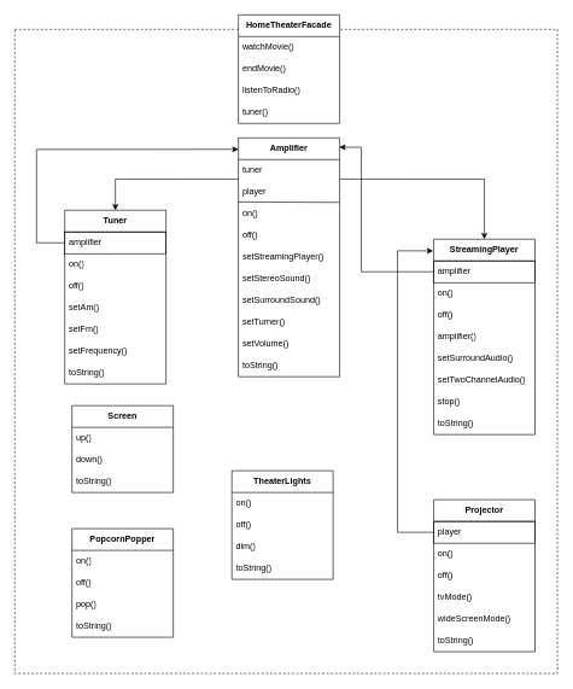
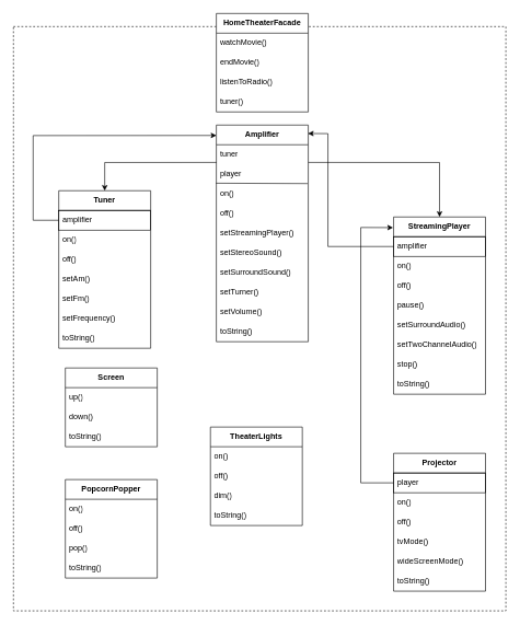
  <mxCell id="0" />
  <mxCell id="1" parent="0" />
  <mxCell id="2" value="" style="rounded=0;whiteSpace=wrap;html=1;fillColor=none;dashed=1;" parent="1" vertex="1"><mxGeometry x="20" y="40" width="750" height="890" as="geometry" /></mxCell>
  <mxCell id="3" value="&lt;b&gt;Tuner&lt;/b&gt;" style="swimlane;fontStyle=0;childLayout=stackLayout;horizontal=1;startSize=30;horizontalStack=0;resizeParent=1;resizeParentMax=0;resizeLast=0;collapsible=1;marginBottom=0;whiteSpace=wrap;html=1;" parent="1" vertex="1"><mxGeometry x="89" y="290" width="140" height="240" as="geometry" /></mxCell>
  <mxCell id="4" value="amplifier" style="text;strokeColor=default;fillColor=none;align=left;verticalAlign=middle;spacingLeft=4;spacingRight=4;overflow=hidden;points=[[0,0.5],[1,0.5]];portConstraint=eastwest;rotatable=0;whiteSpace=wrap;html=1;" parent="3" vertex="1"><mxGeometry y="30" width="140" height="30" as="geometry" /></mxCell>
  <mxCell id="5" value="on()" style="text;strokeColor=none;fillColor=none;align=left;verticalAlign=middle;spacingLeft=4;spacingRight=4;overflow=hidden;points=[[0,0.5],[1,0.5]];portConstraint=eastwest;rotatable=0;whiteSpace=wrap;html=1;" parent="3" vertex="1"><mxGeometry y="60" width="140" height="30" as="geometry" /></mxCell>
  <mxCell id="6" value="off()" style="text;strokeColor=none;fillColor=none;align=left;verticalAlign=middle;spacingLeft=4;spacingRight=4;overflow=hidden;points=[[0,0.5],[1,0.5]];portConstraint=eastwest;rotatable=0;whiteSpace=wrap;html=1;" parent="3" vertex="1"><mxGeometry y="90" width="140" height="30" as="geometry" /></mxCell>
  <mxCell id="7" value="setAm()" style="text;strokeColor=none;fillColor=none;align=left;verticalAlign=middle;spacingLeft=4;spacingRight=4;overflow=hidden;points=[[0,0.5],[1,0.5]];portConstraint=eastwest;rotatable=0;whiteSpace=wrap;html=1;" parent="3" vertex="1"><mxGeometry y="120" width="140" height="30" as="geometry" /></mxCell>
  <mxCell id="8" value="setFm()" style="text;strokeColor=none;fillColor=none;align=left;verticalAlign=middle;spacingLeft=4;spacingRight=4;overflow=hidden;points=[[0,0.5],[1,0.5]];portConstraint=eastwest;rotatable=0;whiteSpace=wrap;html=1;" parent="3" vertex="1"><mxGeometry y="150" width="140" height="30" as="geometry" /></mxCell>
  <mxCell id="9" value="setFrequency()" style="text;strokeColor=none;fillColor=none;align=left;verticalAlign=middle;spacingLeft=4;spacingRight=4;overflow=hidden;points=[[0,0.5],[1,0.5]];portConstraint=eastwest;rotatable=0;whiteSpace=wrap;html=1;" parent="3" vertex="1"><mxGeometry y="180" width="140" height="30" as="geometry" /></mxCell>
  <mxCell id="10" value="toString()" style="text;strokeColor=none;fillColor=none;align=left;verticalAlign=middle;spacingLeft=4;spacingRight=4;overflow=hidden;points=[[0,0.5],[1,0.5]];portConstraint=eastwest;rotatable=0;whiteSpace=wrap;html=1;" parent="3" vertex="1"><mxGeometry y="210" width="140" height="30" as="geometry" /></mxCell>
  <mxCell id="11" value="&lt;b&gt;Amplifier&lt;/b&gt;" style="swimlane;fontStyle=0;childLayout=stackLayout;horizontal=1;startSize=30;horizontalStack=0;resizeParent=1;resizeParentMax=0;resizeLast=0;collapsible=1;marginBottom=0;whiteSpace=wrap;html=1;" parent="1" vertex="1"><mxGeometry x="329" y="190" width="140" height="330" as="geometry" /></mxCell>
  <mxCell id="12" value="tuner" style="text;strokeColor=none;fillColor=none;align=left;verticalAlign=middle;spacingLeft=4;spacingRight=4;overflow=hidden;points=[[0,0.5],[1,0.5]];portConstraint=eastwest;rotatable=0;whiteSpace=wrap;html=1;" parent="11" vertex="1"><mxGeometry y="30" width="140" height="30" as="geometry" /></mxCell>
  <mxCell id="13" value="player" style="text;strokeColor=none;fillColor=none;align=left;verticalAlign=middle;spacingLeft=4;spacingRight=4;overflow=hidden;points=[[0,0.5],[1,0.5]];portConstraint=eastwest;rotatable=0;whiteSpace=wrap;html=1;" parent="11" vertex="1"><mxGeometry y="60" width="140" height="30" as="geometry" /></mxCell>
  <mxCell id="14" value="on()" style="text;strokeColor=none;fillColor=none;align=left;verticalAlign=middle;spacingLeft=4;spacingRight=4;overflow=hidden;points=[[0,0.5],[1,0.5]];portConstraint=eastwest;rotatable=0;whiteSpace=wrap;html=1;" parent="11" vertex="1"><mxGeometry y="90" width="140" height="30" as="geometry" /></mxCell>
  <mxCell id="15" value="off()" style="text;strokeColor=none;fillColor=none;align=left;verticalAlign=middle;spacingLeft=4;spacingRight=4;overflow=hidden;points=[[0,0.5],[1,0.5]];portConstraint=eastwest;rotatable=0;whiteSpace=wrap;html=1;" parent="11" vertex="1"><mxGeometry y="120" width="140" height="30" as="geometry" /></mxCell>
  <mxCell id="16" value="setStreamingPlayer()" style="text;strokeColor=none;fillColor=none;align=left;verticalAlign=middle;spacingLeft=4;spacingRight=4;overflow=hidden;points=[[0,0.5],[1,0.5]];portConstraint=eastwest;rotatable=0;whiteSpace=wrap;html=1;" parent="11" vertex="1"><mxGeometry y="150" width="140" height="30" as="geometry" /></mxCell>
  <mxCell id="17" value="setStereoSound()" style="text;strokeColor=none;fillColor=none;align=left;verticalAlign=middle;spacingLeft=4;spacingRight=4;overflow=hidden;points=[[0,0.5],[1,0.5]];portConstraint=eastwest;rotatable=0;whiteSpace=wrap;html=1;" parent="11" vertex="1"><mxGeometry y="180" width="140" height="30" as="geometry" /></mxCell>
  <mxCell id="18" value="setSurroundSound()" style="text;strokeColor=none;fillColor=none;align=left;verticalAlign=middle;spacingLeft=4;spacingRight=4;overflow=hidden;points=[[0,0.5],[1,0.5]];portConstraint=eastwest;rotatable=0;whiteSpace=wrap;html=1;" parent="11" vertex="1"><mxGeometry y="210" width="140" height="30" as="geometry" /></mxCell>
  <mxCell id="19" value="setTurner()" style="text;strokeColor=none;fillColor=none;align=left;verticalAlign=middle;spacingLeft=4;spacingRight=4;overflow=hidden;points=[[0,0.5],[1,0.5]];portConstraint=eastwest;rotatable=0;whiteSpace=wrap;html=1;" parent="11" vertex="1"><mxGeometry y="240" width="140" height="30" as="geometry" /></mxCell>
  <mxCell id="20" value="setVolume()" style="text;strokeColor=none;fillColor=none;align=left;verticalAlign=middle;spacingLeft=4;spacingRight=4;overflow=hidden;points=[[0,0.5],[1,0.5]];portConstraint=eastwest;rotatable=0;whiteSpace=wrap;html=1;" parent="11" vertex="1"><mxGeometry y="270" width="140" height="30" as="geometry" /></mxCell>
  <mxCell id="21" value="toString()" style="text;strokeColor=none;fillColor=none;align=left;verticalAlign=middle;spacingLeft=4;spacingRight=4;overflow=hidden;points=[[0,0.5],[1,0.5]];portConstraint=eastwest;rotatable=0;whiteSpace=wrap;html=1;" parent="11" vertex="1"><mxGeometry y="300" width="140" height="30" as="geometry" /></mxCell>
  <mxCell id="22" value="" style="endArrow=none;html=1;rounded=0;entryX=0.993;entryY=-0.029;entryDx=0;entryDy=0;entryPerimeter=0;exitX=-0.003;exitY=-0.048;exitDx=0;exitDy=0;exitPerimeter=0;" parent="11" source="14" target="14" edge="1"><mxGeometry width="50" height="50" relative="1" as="geometry"><mxPoint x="-120" y="170" as="sourcePoint" /><mxPoint x="-70" y="120" as="targetPoint" /></mxGeometry></mxCell>
  <mxCell id="23" value="&lt;b&gt;StreamingPlayer&lt;/b&gt;" style="swimlane;fontStyle=0;childLayout=stackLayout;horizontal=1;startSize=30;horizontalStack=0;resizeParent=1;resizeParentMax=0;resizeLast=0;collapsible=1;marginBottom=0;whiteSpace=wrap;html=1;" parent="1" vertex="1"><mxGeometry x="599" y="330" width="140" height="270" as="geometry" /></mxCell>
  <mxCell id="24" value="amplifier" style="text;strokeColor=default;fillColor=none;align=left;verticalAlign=middle;spacingLeft=4;spacingRight=4;overflow=hidden;points=[[0,0.5],[1,0.5]];portConstraint=eastwest;rotatable=0;whiteSpace=wrap;html=1;" parent="23" vertex="1"><mxGeometry y="30" width="140" height="30" as="geometry" /></mxCell>
  <mxCell id="25" value="on()" style="text;strokeColor=none;fillColor=none;align=left;verticalAlign=middle;spacingLeft=4;spacingRight=4;overflow=hidden;points=[[0,0.5],[1,0.5]];portConstraint=eastwest;rotatable=0;whiteSpace=wrap;html=1;" parent="23" vertex="1"><mxGeometry y="60" width="140" height="30" as="geometry" /></mxCell>
  <mxCell id="26" value="off()" style="text;strokeColor=none;fillColor=none;align=left;verticalAlign=middle;spacingLeft=4;spacingRight=4;overflow=hidden;points=[[0,0.5],[1,0.5]];portConstraint=eastwest;rotatable=0;whiteSpace=wrap;html=1;" parent="23" vertex="1"><mxGeometry y="90" width="140" height="30" as="geometry" /></mxCell>
- <mxCell id="27" value="amplifier()" style="text;strokeColor=none;fillColor=none;align=left;verticalAlign=middle;spacingLeft=4;spacingRight=4;overflow=hidden;points=[[0,0.5],[1,0.5]];portConstraint=eastwest;rotatable=0;whiteSpace=wrap;html=1;" parent="23" vertex="1"><mxGeometry y="120" width="140" height="30" as="geometry" /></mxCell>
+ <mxCell id="27" value="pause()" style="text;strokeColor=none;fillColor=none;align=left;verticalAlign=middle;spacingLeft=4;spacingRight=4;overflow=hidden;points=[[0,0.5],[1,0.5]];portConstraint=eastwest;rotatable=0;whiteSpace=wrap;html=1;" parent="23" vertex="1"><mxGeometry y="120" width="140" height="30" as="geometry" /></mxCell>
  <mxCell id="28" value="setSurroundAudio()" style="text;strokeColor=none;fillColor=none;align=left;verticalAlign=middle;spacingLeft=4;spacingRight=4;overflow=hidden;points=[[0,0.5],[1,0.5]];portConstraint=eastwest;rotatable=0;whiteSpace=wrap;html=1;" parent="23" vertex="1"><mxGeometry y="150" width="140" height="30" as="geometry" /></mxCell>
  <mxCell id="29" value="setTwoChannelAudio()" style="text;strokeColor=none;fillColor=none;align=left;verticalAlign=middle;spacingLeft=4;spacingRight=4;overflow=hidden;points=[[0,0.5],[1,0.5]];portConstraint=eastwest;rotatable=0;whiteSpace=wrap;html=1;" parent="23" vertex="1"><mxGeometry y="180" width="140" height="30" as="geometry" /></mxCell>
  <mxCell id="30" value="stop()" style="text;strokeColor=none;fillColor=none;align=left;verticalAlign=middle;spacingLeft=4;spacingRight=4;overflow=hidden;points=[[0,0.5],[1,0.5]];portConstraint=eastwest;rotatable=0;whiteSpace=wrap;html=1;" parent="23" vertex="1"><mxGeometry y="210" width="140" height="30" as="geometry" /></mxCell>
  <mxCell id="31" value="toString()" style="text;strokeColor=none;fillColor=none;align=left;verticalAlign=middle;spacingLeft=4;spacingRight=4;overflow=hidden;points=[[0,0.5],[1,0.5]];portConstraint=eastwest;rotatable=0;whiteSpace=wrap;html=1;" parent="23" vertex="1"><mxGeometry y="240" width="140" height="30" as="geometry" /></mxCell>
  <mxCell id="32" value="&lt;b&gt;Projector&lt;/b&gt;" style="swimlane;fontStyle=0;childLayout=stackLayout;horizontal=1;startSize=30;horizontalStack=0;resizeParent=1;resizeParentMax=0;resizeLast=0;collapsible=1;marginBottom=0;whiteSpace=wrap;html=1;" parent="1" vertex="1"><mxGeometry x="599" y="690" width="140" height="210" as="geometry" /></mxCell>
  <mxCell id="33" value="player" style="text;strokeColor=default;fillColor=none;align=left;verticalAlign=middle;spacingLeft=4;spacingRight=4;overflow=hidden;points=[[0,0.5],[1,0.5]];portConstraint=eastwest;rotatable=0;whiteSpace=wrap;html=1;" parent="32" vertex="1"><mxGeometry y="30" width="140" height="30" as="geometry" /></mxCell>
  <mxCell id="34" value="on()" style="text;strokeColor=none;fillColor=none;align=left;verticalAlign=middle;spacingLeft=4;spacingRight=4;overflow=hidden;points=[[0,0.5],[1,0.5]];portConstraint=eastwest;rotatable=0;whiteSpace=wrap;html=1;" parent="32" vertex="1"><mxGeometry y="60" width="140" height="30" as="geometry" /></mxCell>
  <mxCell id="35" value="off()" style="text;strokeColor=none;fillColor=none;align=left;verticalAlign=middle;spacingLeft=4;spacingRight=4;overflow=hidden;points=[[0,0.5],[1,0.5]];portConstraint=eastwest;rotatable=0;whiteSpace=wrap;html=1;" parent="32" vertex="1"><mxGeometry y="90" width="140" height="30" as="geometry" /></mxCell>
  <mxCell id="36" value="tvMode()" style="text;strokeColor=none;fillColor=none;align=left;verticalAlign=middle;spacingLeft=4;spacingRight=4;overflow=hidden;points=[[0,0.5],[1,0.5]];portConstraint=eastwest;rotatable=0;whiteSpace=wrap;html=1;" parent="32" vertex="1"><mxGeometry y="120" width="140" height="30" as="geometry" /></mxCell>
  <mxCell id="37" value="wideScreenMode()" style="text;strokeColor=none;fillColor=none;align=left;verticalAlign=middle;spacingLeft=4;spacingRight=4;overflow=hidden;points=[[0,0.5],[1,0.5]];portConstraint=eastwest;rotatable=0;whiteSpace=wrap;html=1;" parent="32" vertex="1"><mxGeometry y="150" width="140" height="30" as="geometry" /></mxCell>
  <mxCell id="38" value="toString()" style="text;strokeColor=none;fillColor=none;align=left;verticalAlign=middle;spacingLeft=4;spacingRight=4;overflow=hidden;points=[[0,0.5],[1,0.5]];portConstraint=eastwest;rotatable=0;whiteSpace=wrap;html=1;" parent="32" vertex="1"><mxGeometry y="180" width="140" height="30" as="geometry" /></mxCell>
  <mxCell id="39" value="&lt;b&gt;TheaterLights&lt;/b&gt;" style="swimlane;fontStyle=0;childLayout=stackLayout;horizontal=1;startSize=30;horizontalStack=0;resizeParent=1;resizeParentMax=0;resizeLast=0;collapsible=1;marginBottom=0;whiteSpace=wrap;html=1;" parent="1" vertex="1"><mxGeometry x="320" y="650" width="140" height="150" as="geometry" /></mxCell>
  <mxCell id="40" value="on()" style="text;strokeColor=none;fillColor=none;align=left;verticalAlign=middle;spacingLeft=4;spacingRight=4;overflow=hidden;points=[[0,0.5],[1,0.5]];portConstraint=eastwest;rotatable=0;whiteSpace=wrap;html=1;" parent="39" vertex="1"><mxGeometry y="30" width="140" height="30" as="geometry" /></mxCell>
  <mxCell id="41" value="off()" style="text;strokeColor=none;fillColor=none;align=left;verticalAlign=middle;spacingLeft=4;spacingRight=4;overflow=hidden;points=[[0,0.5],[1,0.5]];portConstraint=eastwest;rotatable=0;whiteSpace=wrap;html=1;" parent="39" vertex="1"><mxGeometry y="60" width="140" height="30" as="geometry" /></mxCell>
  <mxCell id="42" value="dim()" style="text;strokeColor=none;fillColor=none;align=left;verticalAlign=middle;spacingLeft=4;spacingRight=4;overflow=hidden;points=[[0,0.5],[1,0.5]];portConstraint=eastwest;rotatable=0;whiteSpace=wrap;html=1;" parent="39" vertex="1"><mxGeometry y="90" width="140" height="30" as="geometry" /></mxCell>
  <mxCell id="43" value="toString()" style="text;strokeColor=none;fillColor=none;align=left;verticalAlign=middle;spacingLeft=4;spacingRight=4;overflow=hidden;points=[[0,0.5],[1,0.5]];portConstraint=eastwest;rotatable=0;whiteSpace=wrap;html=1;" parent="39" vertex="1"><mxGeometry y="120" width="140" height="30" as="geometry" /></mxCell>
  <mxCell id="44" value="&lt;b&gt;PopcornPopper&lt;/b&gt;" style="swimlane;fontStyle=0;childLayout=stackLayout;horizontal=1;startSize=30;horizontalStack=0;resizeParent=1;resizeParentMax=0;resizeLast=0;collapsible=1;marginBottom=0;whiteSpace=wrap;html=1;" parent="1" vertex="1"><mxGeometry x="99" y="730" width="140" height="150" as="geometry" /></mxCell>
  <mxCell id="45" value="on()" style="text;strokeColor=none;fillColor=none;align=left;verticalAlign=middle;spacingLeft=4;spacingRight=4;overflow=hidden;points=[[0,0.5],[1,0.5]];portConstraint=eastwest;rotatable=0;whiteSpace=wrap;html=1;" parent="44" vertex="1"><mxGeometry y="30" width="140" height="30" as="geometry" /></mxCell>
  <mxCell id="46" value="off()" style="text;strokeColor=none;fillColor=none;align=left;verticalAlign=middle;spacingLeft=4;spacingRight=4;overflow=hidden;points=[[0,0.5],[1,0.5]];portConstraint=eastwest;rotatable=0;whiteSpace=wrap;html=1;" parent="44" vertex="1"><mxGeometry y="60" width="140" height="30" as="geometry" /></mxCell>
  <mxCell id="47" value="pop()" style="text;strokeColor=none;fillColor=none;align=left;verticalAlign=middle;spacingLeft=4;spacingRight=4;overflow=hidden;points=[[0,0.5],[1,0.5]];portConstraint=eastwest;rotatable=0;whiteSpace=wrap;html=1;" parent="44" vertex="1"><mxGeometry y="90" width="140" height="30" as="geometry" /></mxCell>
  <mxCell id="48" value="toString()" style="text;strokeColor=none;fillColor=none;align=left;verticalAlign=middle;spacingLeft=4;spacingRight=4;overflow=hidden;points=[[0,0.5],[1,0.5]];portConstraint=eastwest;rotatable=0;whiteSpace=wrap;html=1;" parent="44" vertex="1"><mxGeometry y="120" width="140" height="30" as="geometry" /></mxCell>
  <mxCell id="49" value="&lt;b&gt;Screen&lt;/b&gt;" style="swimlane;fontStyle=0;childLayout=stackLayout;horizontal=1;startSize=30;horizontalStack=0;resizeParent=1;resizeParentMax=0;resizeLast=0;collapsible=1;marginBottom=0;whiteSpace=wrap;html=1;" parent="1" vertex="1"><mxGeometry x="99" y="560" width="140" height="120" as="geometry" /></mxCell>
  <mxCell id="50" value="up()" style="text;strokeColor=none;fillColor=none;align=left;verticalAlign=middle;spacingLeft=4;spacingRight=4;overflow=hidden;points=[[0,0.5],[1,0.5]];portConstraint=eastwest;rotatable=0;whiteSpace=wrap;html=1;" parent="49" vertex="1"><mxGeometry y="30" width="140" height="30" as="geometry" /></mxCell>
  <mxCell id="51" value="down()" style="text;strokeColor=none;fillColor=none;align=left;verticalAlign=middle;spacingLeft=4;spacingRight=4;overflow=hidden;points=[[0,0.5],[1,0.5]];portConstraint=eastwest;rotatable=0;whiteSpace=wrap;html=1;" parent="49" vertex="1"><mxGeometry y="60" width="140" height="30" as="geometry" /></mxCell>
  <mxCell id="52" value="toString()" style="text;strokeColor=none;fillColor=none;align=left;verticalAlign=middle;spacingLeft=4;spacingRight=4;overflow=hidden;points=[[0,0.5],[1,0.5]];portConstraint=eastwest;rotatable=0;whiteSpace=wrap;html=1;" parent="49" vertex="1"><mxGeometry y="90" width="140" height="30" as="geometry" /></mxCell>
  <mxCell id="53" value="" style="endArrow=classic;html=1;rounded=0;exitX=0;exitY=0.5;exitDx=0;exitDy=0;entryX=-0.006;entryY=0.06;entryDx=0;entryDy=0;entryPerimeter=0;" parent="1" source="33" target="23" edge="1"><mxGeometry width="50" height="50" relative="1" as="geometry"><mxPoint x="639" y="1040" as="sourcePoint" /><mxPoint x="549" y="320" as="targetPoint" /><Array as="points"><mxPoint x="549" y="735" /><mxPoint x="549" y="346" /></Array></mxGeometry></mxCell>
  <mxCell id="54" value="" style="endArrow=classic;html=1;rounded=0;exitX=0;exitY=0.5;exitDx=0;exitDy=0;entryX=0.997;entryY=0.039;entryDx=0;entryDy=0;entryPerimeter=0;" parent="1" source="24" target="11" edge="1"><mxGeometry width="50" height="50" relative="1" as="geometry"><mxPoint x="579" y="240" as="sourcePoint" /><mxPoint x="629" y="190" as="targetPoint" /><Array as="points"><mxPoint x="499" y="375" /><mxPoint x="499" y="203" /></Array></mxGeometry></mxCell>
  <mxCell id="55" value="" style="endArrow=classic;html=1;rounded=0;exitX=1.002;exitY=-0.103;exitDx=0;exitDy=0;exitPerimeter=0;" parent="1" source="13" target="23" edge="1"><mxGeometry width="50" height="50" relative="1" as="geometry"><mxPoint x="599" y="270" as="sourcePoint" /><mxPoint x="649" y="220" as="targetPoint" /><Array as="points"><mxPoint x="669" y="247" /></Array></mxGeometry></mxCell>
  <mxCell id="56" value="" style="endArrow=classic;html=1;rounded=0;exitX=0.002;exitY=-0.103;exitDx=0;exitDy=0;exitPerimeter=0;" parent="1" source="13" target="3" edge="1"><mxGeometry width="50" height="50" relative="1" as="geometry"><mxPoint x="279" y="190" as="sourcePoint" /><mxPoint x="329" y="140" as="targetPoint" /><Array as="points"><mxPoint x="159" y="247" /></Array></mxGeometry></mxCell>
  <mxCell id="57" value="" style="endArrow=classic;html=1;rounded=0;exitX=0;exitY=0.5;exitDx=0;exitDy=0;entryX=0.001;entryY=0.048;entryDx=0;entryDy=0;entryPerimeter=0;" parent="1" source="4" target="11" edge="1"><mxGeometry width="50" height="50" relative="1" as="geometry"><mxPoint x="30" y="240" as="sourcePoint" /><mxPoint x="80" y="190" as="targetPoint" /><Array as="points"><mxPoint x="50" y="335" /><mxPoint x="50" y="206" /></Array></mxGeometry></mxCell>
  <mxCell id="58" value="&lt;b&gt;HomeTheaterFacade&lt;/b&gt;" style="swimlane;fontStyle=0;childLayout=stackLayout;horizontal=1;startSize=30;horizontalStack=0;resizeParent=1;resizeParentMax=0;resizeLast=0;collapsible=1;marginBottom=0;whiteSpace=wrap;html=1;" parent="1" vertex="1"><mxGeometry x="329" y="20" width="140" height="150" as="geometry" /></mxCell>
  <mxCell id="59" value="watchMovie()" style="text;strokeColor=none;fillColor=none;align=left;verticalAlign=middle;spacingLeft=4;spacingRight=4;overflow=hidden;points=[[0,0.5],[1,0.5]];portConstraint=eastwest;rotatable=0;whiteSpace=wrap;html=1;" parent="58" vertex="1"><mxGeometry y="30" width="140" height="30" as="geometry" /></mxCell>
  <mxCell id="60" value="endMovie()" style="text;strokeColor=none;fillColor=none;align=left;verticalAlign=middle;spacingLeft=4;spacingRight=4;overflow=hidden;points=[[0,0.5],[1,0.5]];portConstraint=eastwest;rotatable=0;whiteSpace=wrap;html=1;" parent="58" vertex="1"><mxGeometry y="60" width="140" height="30" as="geometry" /></mxCell>
  <mxCell id="61" value="listenToRadio()" style="text;strokeColor=none;fillColor=none;align=left;verticalAlign=middle;spacingLeft=4;spacingRight=4;overflow=hidden;points=[[0,0.5],[1,0.5]];portConstraint=eastwest;rotatable=0;whiteSpace=wrap;html=1;" parent="58" vertex="1"><mxGeometry y="90" width="140" height="30" as="geometry" /></mxCell>
  <mxCell id="62" value="tuner()" style="text;strokeColor=none;fillColor=none;align=left;verticalAlign=middle;spacingLeft=4;spacingRight=4;overflow=hidden;points=[[0,0.5],[1,0.5]];portConstraint=eastwest;rotatable=0;whiteSpace=wrap;html=1;" parent="58" vertex="1"><mxGeometry y="120" width="140" height="30" as="geometry" /></mxCell>
